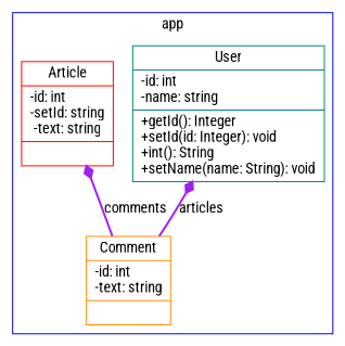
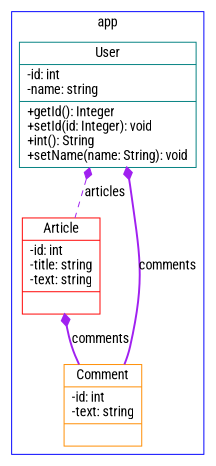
  digraph {
    fontname="Roboto Condensed"
    node [fontname="Roboto Condensed" shape=record]
    edge [arrowhead=none arrowtail=diamond color=purple dir=both fontname="Roboto Condensed" style=bold]
    n1 [color=teal label="{User|-id: int\l-name: string\l|+getId(): Integer\l+setId(id: Integer): void\l+int(): String\l+setName(name: String): void\l}"]
-   n2 [color=red label="{Article|-id: int\l-setId: string\l-text: string|}"]
+   n2 [color=red label="{Article|-id: int\l-title: string\l-text: string|}"]
    n3 [color=darkorange label="{Comment|-id: int\l-text: string|}"]
    subgraph cluster_1 {
      color=blue
      label=app
      n1
      n2
      n3
    }
-   n1 -> n3 [label=articles]
+   n1 -> n2 [label=articles style=dashed]
+   n1 -> n3 [label=comments]
    n2 -> n3 [label=comments]
  }
